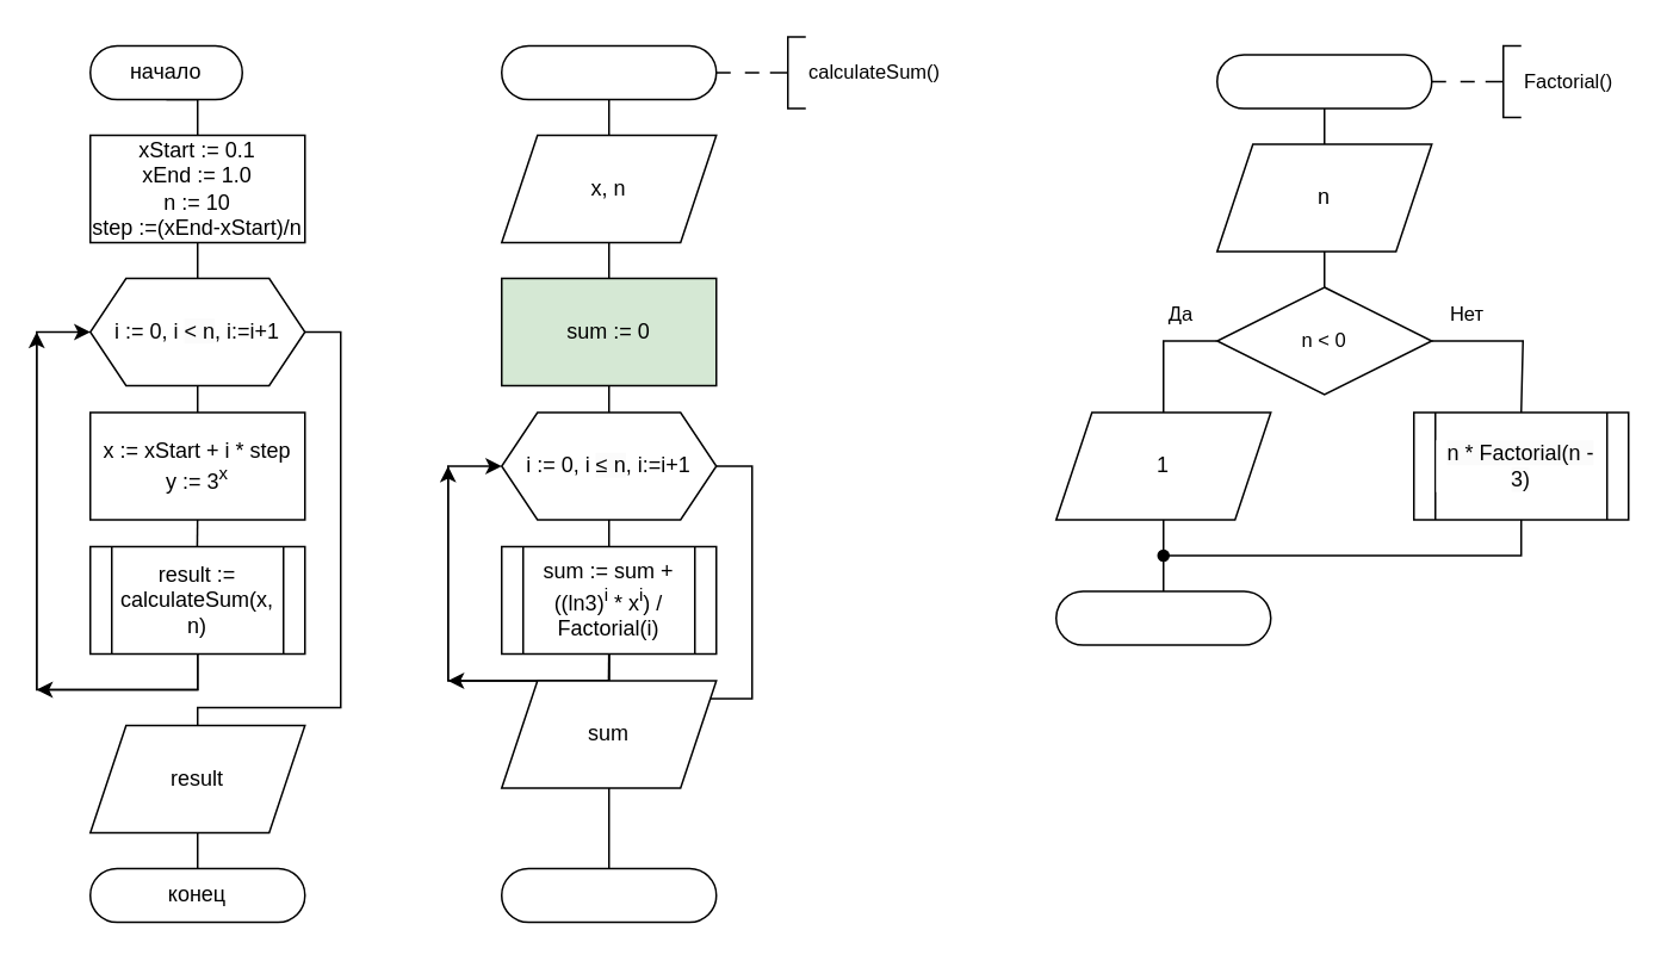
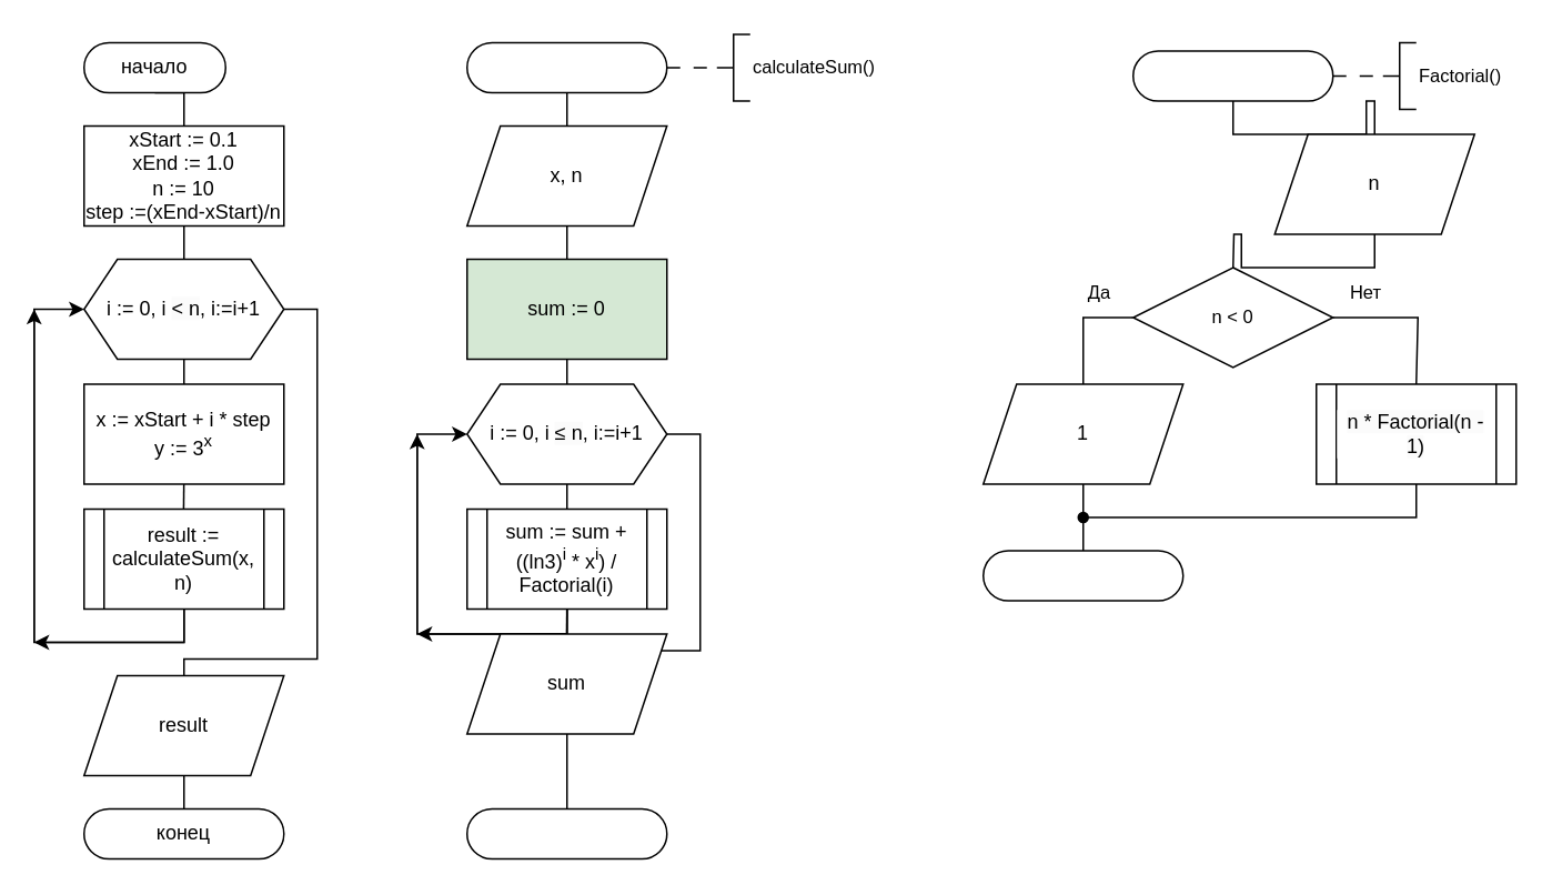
  <mxCell id="0" />
  <mxCell id="1" parent="0" />
  <mxCell id="2" style="edgeStyle=orthogonalEdgeStyle;shape=connector;rounded=0;orthogonalLoop=1;jettySize=auto;html=1;exitX=0.5;exitY=1;exitDx=0;exitDy=0;strokeColor=default;align=center;verticalAlign=middle;fontFamily=Helvetica;fontSize=11;fontColor=default;labelBackgroundColor=default;startFill=0;endArrow=none;" edge="1" parent="1" source="3" target="7"><mxGeometry relative="1" as="geometry" /></mxCell>
  <mxCell id="3" value="" style="rounded=1;whiteSpace=wrap;html=1;arcSize=50;" vertex="1" parent="1"><mxGeometry x="280" y="25" width="120" height="30" as="geometry" /></mxCell>
  <mxCell id="4" value="calculateSum()" style="strokeWidth=1;html=1;shape=mxgraph.flowchart.annotation_2;align=left;labelPosition=right;pointerEvents=1;fontFamily=Helvetica;fontSize=11;fontColor=default;labelBackgroundColor=default;" vertex="1" parent="1"><mxGeometry x="430" y="20" width="20" height="40" as="geometry" /></mxCell>
  <mxCell id="5" style="edgeStyle=orthogonalEdgeStyle;shape=connector;rounded=0;orthogonalLoop=1;jettySize=auto;html=1;exitX=1;exitY=0.5;exitDx=0;exitDy=0;entryX=0;entryY=0.5;entryDx=0;entryDy=0;entryPerimeter=0;strokeColor=default;align=center;verticalAlign=middle;fontFamily=Helvetica;fontSize=11;fontColor=default;labelBackgroundColor=default;startFill=0;endArrow=none;dashed=1;dashPattern=8 8;" edge="1" parent="1" source="3" target="4"><mxGeometry relative="1" as="geometry" /></mxCell>
  <mxCell id="6" style="edgeStyle=orthogonalEdgeStyle;shape=connector;rounded=0;orthogonalLoop=1;jettySize=auto;html=1;exitX=0.5;exitY=1;exitDx=0;exitDy=0;entryX=0.5;entryY=0;entryDx=0;entryDy=0;strokeColor=default;align=center;verticalAlign=middle;fontFamily=Helvetica;fontSize=11;fontColor=default;labelBackgroundColor=default;startFill=0;endArrow=none;" edge="1" parent="1" source="7"><mxGeometry relative="1" as="geometry"><mxPoint x="340" y="160" as="targetPoint" /></mxGeometry></mxCell>
  <mxCell id="7" value="x, n" style="shape=parallelogram;perimeter=parallelogramPerimeter;whiteSpace=wrap;html=1;fixedSize=1;" vertex="1" parent="1"><mxGeometry x="280" y="75" width="120" height="60" as="geometry" /></mxCell>
  <mxCell id="8" value="" style="endArrow=classic;html=1;rounded=0;strokeColor=default;align=center;verticalAlign=middle;fontFamily=Helvetica;fontSize=11;fontColor=default;labelBackgroundColor=default;edgeStyle=orthogonalEdgeStyle;" edge="1" parent="1"><mxGeometry width="50" height="50" relative="1" as="geometry"><mxPoint x="250" y="380" as="sourcePoint" /><mxPoint x="250" y="260" as="targetPoint" /></mxGeometry></mxCell>
  <mxCell id="9" style="edgeStyle=orthogonalEdgeStyle;shape=connector;rounded=0;orthogonalLoop=1;jettySize=auto;html=1;exitX=0.5;exitY=1;exitDx=0;exitDy=0;strokeColor=default;align=center;verticalAlign=middle;fontFamily=Helvetica;fontSize=11;fontColor=default;labelBackgroundColor=default;startFill=0;endArrow=classic;endFill=1;" edge="1" parent="1"><mxGeometry relative="1" as="geometry"><mxPoint x="250" y="380" as="targetPoint" /><Array as="points"><mxPoint x="340" y="380" /></Array><mxPoint x="340" y="360" as="sourcePoint" /></mxGeometry></mxCell>
  <mxCell id="10" style="edgeStyle=orthogonalEdgeStyle;shape=connector;rounded=0;orthogonalLoop=1;jettySize=auto;html=1;exitX=0.5;exitY=0;exitDx=0;exitDy=0;exitPerimeter=0;entryX=0.5;entryY=1;entryDx=0;entryDy=0;strokeColor=default;align=center;verticalAlign=middle;fontFamily=Helvetica;fontSize=11;fontColor=default;labelBackgroundColor=default;startFill=0;endArrow=none;" edge="1" parent="1"><mxGeometry relative="1" as="geometry"><mxPoint x="340" y="290" as="targetPoint" /><mxPoint x="340" y="300" as="sourcePoint" /></mxGeometry></mxCell>
  <mxCell id="11" style="edgeStyle=orthogonalEdgeStyle;shape=connector;rounded=0;orthogonalLoop=1;jettySize=auto;html=1;exitX=0.5;exitY=1;exitDx=0;exitDy=0;exitPerimeter=0;strokeColor=default;align=center;verticalAlign=middle;fontFamily=Helvetica;fontSize=11;fontColor=default;labelBackgroundColor=default;startFill=0;endArrow=none;" edge="1" parent="1"><mxGeometry relative="1" as="geometry"><mxPoint x="339.793" y="380" as="targetPoint" /><mxPoint x="340" y="360" as="sourcePoint" /></mxGeometry></mxCell>
  <mxCell id="12" style="edgeStyle=orthogonalEdgeStyle;shape=connector;rounded=0;orthogonalLoop=1;jettySize=auto;html=1;exitX=0.5;exitY=1;exitDx=0;exitDy=0;entryX=0;entryY=0.5;entryDx=0;entryDy=0;strokeColor=default;align=center;verticalAlign=middle;fontFamily=Helvetica;fontSize=11;fontColor=default;labelBackgroundColor=default;startFill=0;endArrow=classic;endFill=1;" edge="1" parent="1" target="14"><mxGeometry relative="1" as="geometry"><Array as="points"><mxPoint x="340" y="380" /><mxPoint x="250" y="380" /><mxPoint x="250" y="260" /></Array><mxPoint x="280" y="200" as="targetPoint" /><mxPoint x="340" y="300" as="sourcePoint" /></mxGeometry></mxCell>
  <mxCell id="13" style="edgeStyle=orthogonalEdgeStyle;shape=connector;rounded=0;orthogonalLoop=1;jettySize=auto;html=1;exitX=1;exitY=0.5;exitDx=0;exitDy=0;strokeColor=default;align=center;verticalAlign=middle;fontFamily=Helvetica;fontSize=11;fontColor=default;labelBackgroundColor=default;startFill=0;endArrow=none;entryX=0.5;entryY=0;entryDx=0;entryDy=0;" edge="1" parent="1" source="14" target="18"><mxGeometry relative="1" as="geometry"><mxPoint x="340" y="480" as="targetPoint" /><Array as="points"><mxPoint x="420" y="260" /><mxPoint x="420" y="390" /><mxPoint x="340" y="390" /></Array></mxGeometry></mxCell>
  <mxCell id="14" value="&lt;font&gt;&lt;font face=&quot;Helvetica&quot; style=&quot;background-color: light-dark(rgb(255, 255, 255), rgb(18, 18, 18));&quot;&gt;i := 0, i&amp;nbsp;&lt;/font&gt;&lt;font face=&quot;Helvetica&quot; style=&quot;background-color: rgb(251, 251, 251);&quot;&gt;&lt;span style=&quot;line-height: 107%; font-family: Calibri, sans-serif;&quot;&gt;&lt;font&gt;≤&lt;/font&gt;&lt;/span&gt;&amp;nbsp;n&lt;/font&gt;&lt;font face=&quot;Helvetica&quot; style=&quot;background-color: light-dark(rgb(255, 255, 255), rgb(18, 18, 18));&quot;&gt;, i:=i+1&lt;/font&gt;&lt;/font&gt;" style="shape=hexagon;perimeter=hexagonPerimeter2;whiteSpace=wrap;html=1;fixedSize=1;" vertex="1" parent="1"><mxGeometry x="280" y="230" width="120" height="60" as="geometry" /></mxCell>
  <mxCell id="15" style="edgeStyle=orthogonalEdgeStyle;shape=connector;rounded=0;orthogonalLoop=1;jettySize=auto;html=1;exitX=0.5;exitY=1;exitDx=0;exitDy=0;entryX=0.5;entryY=0;entryDx=0;entryDy=0;strokeColor=default;align=center;verticalAlign=middle;fontFamily=Helvetica;fontSize=11;fontColor=default;labelBackgroundColor=default;startFill=0;endArrow=none;" edge="1" parent="1" source="16" target="14"><mxGeometry relative="1" as="geometry" /></mxCell>
  <mxCell id="16" value="sum := 0" style="rounded=0;whiteSpace=wrap;html=1;fontSize=12;fillColor=#d5e8d4;" vertex="1" parent="1"><mxGeometry x="280" y="155" width="120" height="60" as="geometry" /></mxCell>
  <mxCell id="17" style="edgeStyle=orthogonalEdgeStyle;shape=connector;rounded=0;orthogonalLoop=1;jettySize=auto;html=1;exitX=0.5;exitY=1;exitDx=0;exitDy=0;entryX=0.5;entryY=0;entryDx=0;entryDy=0;strokeColor=default;align=center;verticalAlign=middle;fontFamily=Helvetica;fontSize=11;fontColor=default;labelBackgroundColor=default;startFill=0;endArrow=none;" edge="1" parent="1" source="18" target="19"><mxGeometry relative="1" as="geometry" /></mxCell>
  <mxCell id="18" value="sum" style="shape=parallelogram;perimeter=parallelogramPerimeter;whiteSpace=wrap;html=1;fixedSize=1;" vertex="1" parent="1"><mxGeometry x="280" y="380" width="120" height="60" as="geometry" /></mxCell>
  <mxCell id="19" value="" style="rounded=1;whiteSpace=wrap;html=1;arcSize=50;" vertex="1" parent="1"><mxGeometry x="280" y="485" width="120" height="30" as="geometry" /></mxCell>
  <mxCell id="20" style="edgeStyle=orthogonalEdgeStyle;rounded=0;orthogonalLoop=1;jettySize=auto;html=1;exitX=0.5;exitY=1;exitDx=0;exitDy=0;entryX=0.5;entryY=0;entryDx=0;entryDy=0;endArrow=none;startFill=0;" edge="1" parent="1" source="21"><mxGeometry relative="1" as="geometry"><mxPoint x="110" y="75" as="targetPoint" /></mxGeometry></mxCell>
  <mxCell id="21" value="начало" style="rounded=1;whiteSpace=wrap;html=1;arcSize=50;" vertex="1" parent="1"><mxGeometry x="50" y="25" width="85" height="30" as="geometry" /></mxCell>
  <mxCell id="22" style="edgeStyle=orthogonalEdgeStyle;shape=connector;rounded=0;orthogonalLoop=1;jettySize=auto;html=1;exitX=0.5;exitY=1;exitDx=0;exitDy=0;entryX=0.5;entryY=0;entryDx=0;entryDy=0;strokeColor=default;align=center;verticalAlign=middle;fontFamily=Helvetica;fontSize=11;fontColor=default;labelBackgroundColor=default;startFill=0;endArrow=none;" edge="1" parent="1" source="23" target="30"><mxGeometry relative="1" as="geometry" /></mxCell>
  <mxCell id="23" value="xStart := 0.1&lt;div&gt;xEnd := 1.0&lt;/div&gt;&lt;div&gt;n := 10&lt;/div&gt;&lt;div&gt;step :=(xEnd-xStart)/n&lt;/div&gt;" style="rounded=0;whiteSpace=wrap;html=1;fontSize=12;" vertex="1" parent="1"><mxGeometry x="50" y="75" width="120" height="60" as="geometry" /></mxCell>
  <mxCell id="24" value="" style="endArrow=classic;html=1;rounded=0;strokeColor=default;align=center;verticalAlign=middle;fontFamily=Helvetica;fontSize=11;fontColor=default;labelBackgroundColor=default;edgeStyle=orthogonalEdgeStyle;" edge="1" parent="1"><mxGeometry width="50" height="50" relative="1" as="geometry"><mxPoint x="20" y="385" as="sourcePoint" /><mxPoint x="20" y="185" as="targetPoint" /></mxGeometry></mxCell>
  <mxCell id="25" style="edgeStyle=orthogonalEdgeStyle;shape=connector;rounded=0;orthogonalLoop=1;jettySize=auto;html=1;exitX=0.5;exitY=1;exitDx=0;exitDy=0;strokeColor=default;align=center;verticalAlign=middle;fontFamily=Helvetica;fontSize=11;fontColor=default;labelBackgroundColor=default;startFill=0;endArrow=classic;endFill=1;" edge="1" parent="1"><mxGeometry relative="1" as="geometry"><mxPoint x="20" y="385" as="targetPoint" /><Array as="points"><mxPoint x="110" y="385" /></Array><mxPoint x="110" y="365" as="sourcePoint" /></mxGeometry></mxCell>
  <mxCell id="26" style="edgeStyle=orthogonalEdgeStyle;shape=connector;rounded=0;orthogonalLoop=1;jettySize=auto;html=1;exitX=0.5;exitY=1;exitDx=0;exitDy=0;exitPerimeter=0;strokeColor=default;align=center;verticalAlign=middle;fontFamily=Helvetica;fontSize=11;fontColor=default;labelBackgroundColor=default;startFill=0;endArrow=none;" edge="1" parent="1"><mxGeometry relative="1" as="geometry"><mxPoint x="109.793" y="305" as="targetPoint" /><mxPoint x="110" y="285" as="sourcePoint" /></mxGeometry></mxCell>
  <mxCell id="27" style="edgeStyle=orthogonalEdgeStyle;shape=connector;rounded=0;orthogonalLoop=1;jettySize=auto;html=1;exitX=0.5;exitY=1;exitDx=0;exitDy=0;entryX=0;entryY=0.5;entryDx=0;entryDy=0;strokeColor=default;align=center;verticalAlign=middle;fontFamily=Helvetica;fontSize=11;fontColor=default;labelBackgroundColor=default;startFill=0;endArrow=classic;endFill=1;" edge="1" parent="1"><mxGeometry relative="1" as="geometry"><Array as="points"><mxPoint x="110" y="385" /><mxPoint x="20" y="385" /><mxPoint x="20" y="185" /></Array><mxPoint x="50" y="185" as="targetPoint" /><mxPoint x="110" y="365" as="sourcePoint" /></mxGeometry></mxCell>
  <mxCell id="28" style="edgeStyle=orthogonalEdgeStyle;shape=connector;rounded=0;orthogonalLoop=1;jettySize=auto;html=1;exitX=0.5;exitY=1;exitDx=0;exitDy=0;entryX=0.5;entryY=0;entryDx=0;entryDy=0;strokeColor=default;align=center;verticalAlign=middle;fontFamily=Helvetica;fontSize=11;fontColor=default;labelBackgroundColor=default;startFill=0;endArrow=none;" edge="1" parent="1" source="30" target="31"><mxGeometry relative="1" as="geometry" /></mxCell>
  <mxCell id="29" style="edgeStyle=orthogonalEdgeStyle;shape=connector;rounded=0;orthogonalLoop=1;jettySize=auto;html=1;exitX=1;exitY=0.5;exitDx=0;exitDy=0;strokeColor=default;align=center;verticalAlign=middle;fontFamily=Helvetica;fontSize=11;fontColor=default;labelBackgroundColor=default;startFill=0;endArrow=none;" edge="1" parent="1" source="30"><mxGeometry relative="1" as="geometry"><mxPoint x="110" y="405" as="targetPoint" /><Array as="points"><mxPoint x="190" y="185" /><mxPoint x="190" y="395" /><mxPoint x="110" y="395" /></Array></mxGeometry></mxCell>
  <mxCell id="30" value="&lt;font&gt;&lt;font face=&quot;Helvetica&quot; style=&quot;background-color: light-dark(rgb(255, 255, 255), rgb(18, 18, 18));&quot;&gt;i := 0, i &lt;/font&gt;&lt;font face=&quot;Helvetica&quot; style=&quot;background-color: rgb(251, 251, 251);&quot;&gt;&amp;lt; n&lt;/font&gt;&lt;font face=&quot;Helvetica&quot; style=&quot;background-color: light-dark(rgb(255, 255, 255), rgb(18, 18, 18));&quot;&gt;, i:=i+1&lt;/font&gt;&lt;/font&gt;" style="shape=hexagon;perimeter=hexagonPerimeter2;whiteSpace=wrap;html=1;fixedSize=1;" vertex="1" parent="1"><mxGeometry x="50" y="155" width="120" height="60" as="geometry" /></mxCell>
  <mxCell id="31" value="x := xStart + i * step&lt;div&gt;y := 3&lt;sup&gt;x&lt;/sup&gt;&lt;/div&gt;" style="rounded=0;whiteSpace=wrap;html=1;fontSize=12;" vertex="1" parent="1"><mxGeometry x="50" y="230" width="120" height="60" as="geometry" /></mxCell>
  <mxCell id="32" value="result := calculateSum(x, n)" style="shape=process;whiteSpace=wrap;html=1;backgroundOutline=1;" vertex="1" parent="1"><mxGeometry x="50" y="305" width="120" height="60" as="geometry" /></mxCell>
  <mxCell id="33" style="edgeStyle=orthogonalEdgeStyle;shape=connector;rounded=0;orthogonalLoop=1;jettySize=auto;html=1;exitX=0.5;exitY=1;exitDx=0;exitDy=0;entryX=0.5;entryY=0;entryDx=0;entryDy=0;strokeColor=default;align=center;verticalAlign=middle;fontFamily=Helvetica;fontSize=11;fontColor=default;labelBackgroundColor=default;startFill=0;endArrow=none;" edge="1" parent="1" source="34" target="35"><mxGeometry relative="1" as="geometry" /></mxCell>
  <mxCell id="34" value="result" style="shape=parallelogram;perimeter=parallelogramPerimeter;whiteSpace=wrap;html=1;fixedSize=1;" vertex="1" parent="1"><mxGeometry x="50" y="405" width="120" height="60" as="geometry" /></mxCell>
  <mxCell id="35" value="конец" style="rounded=1;whiteSpace=wrap;html=1;arcSize=50;" vertex="1" parent="1"><mxGeometry x="50" y="485" width="120" height="30" as="geometry" /></mxCell>
  <mxCell id="36" value="sum := sum + ((ln3)&lt;sup&gt;i&lt;/sup&gt;&amp;nbsp;* x&lt;sup&gt;i&lt;/sup&gt;)&amp;nbsp;/ Factorial(i)" style="shape=process;whiteSpace=wrap;html=1;backgroundOutline=1;" vertex="1" parent="1"><mxGeometry x="280" y="305" width="120" height="60" as="geometry" /></mxCell>
  <mxCell id="37" style="edgeStyle=orthogonalEdgeStyle;shape=connector;rounded=0;orthogonalLoop=1;jettySize=auto;html=1;exitX=0.5;exitY=1;exitDx=0;exitDy=0;strokeColor=default;align=center;verticalAlign=middle;fontFamily=Helvetica;fontSize=11;fontColor=default;labelBackgroundColor=default;startFill=0;endArrow=none;" edge="1" parent="1" source="38" target="42"><mxGeometry relative="1" as="geometry" /></mxCell>
  <mxCell id="38" value="" style="rounded=1;whiteSpace=wrap;html=1;arcSize=50;" vertex="1" parent="1"><mxGeometry x="680" y="30" width="120" height="30" as="geometry" /></mxCell>
  <mxCell id="39" value="Factorial()" style="strokeWidth=1;html=1;shape=mxgraph.flowchart.annotation_2;align=left;labelPosition=right;pointerEvents=1;fontFamily=Helvetica;fontSize=11;fontColor=default;labelBackgroundColor=default;" vertex="1" parent="1"><mxGeometry x="830" y="25" width="20" height="40" as="geometry" /></mxCell>
  <mxCell id="40" style="edgeStyle=orthogonalEdgeStyle;shape=connector;rounded=0;orthogonalLoop=1;jettySize=auto;html=1;exitX=1;exitY=0.5;exitDx=0;exitDy=0;entryX=0;entryY=0.5;entryDx=0;entryDy=0;entryPerimeter=0;strokeColor=default;align=center;verticalAlign=middle;fontFamily=Helvetica;fontSize=11;fontColor=default;labelBackgroundColor=default;startFill=0;endArrow=none;dashed=1;dashPattern=8 8;" edge="1" parent="1" source="38" target="39"><mxGeometry relative="1" as="geometry" /></mxCell>
  <mxCell id="41" style="edgeStyle=orthogonalEdgeStyle;shape=connector;rounded=0;orthogonalLoop=1;jettySize=auto;html=1;exitX=0.5;exitY=1;exitDx=0;exitDy=0;entryX=0.5;entryY=0;entryDx=0;entryDy=0;strokeColor=default;align=center;verticalAlign=middle;fontFamily=Helvetica;fontSize=11;fontColor=default;labelBackgroundColor=default;startFill=0;endArrow=none;" edge="1" parent="1" source="42"><mxGeometry relative="1" as="geometry"><mxPoint x="740" y="160" as="targetPoint" /></mxGeometry></mxCell>
- <mxCell id="42" value="n" style="shape=parallelogram;perimeter=parallelogramPerimeter;whiteSpace=wrap;html=1;fixedSize=1;" vertex="1" parent="1"><mxGeometry x="680" y="80" width="120" height="60" as="geometry" /></mxCell>
+ <mxCell id="42" value="n" style="shape=parallelogram;perimeter=parallelogramPerimeter;whiteSpace=wrap;html=1;fixedSize=1;" vertex="1" parent="1"><mxGeometry x="765" y="80" width="120" height="60" as="geometry" /></mxCell>
  <mxCell id="43" style="edgeStyle=orthogonalEdgeStyle;shape=connector;rounded=0;orthogonalLoop=1;jettySize=auto;html=1;exitX=0;exitY=0.5;exitDx=0;exitDy=0;strokeColor=default;align=center;verticalAlign=middle;fontFamily=Helvetica;fontSize=11;fontColor=default;labelBackgroundColor=default;startFill=0;endArrow=none;" edge="1" parent="1" source="45"><mxGeometry relative="1" as="geometry"><mxPoint x="650" y="230" as="targetPoint" /><Array as="points"><mxPoint x="650" y="190" /><mxPoint x="650" y="230" /></Array></mxGeometry></mxCell>
  <mxCell id="44" style="edgeStyle=orthogonalEdgeStyle;shape=connector;rounded=0;orthogonalLoop=1;jettySize=auto;html=1;exitX=1;exitY=0.5;exitDx=0;exitDy=0;strokeColor=default;align=center;verticalAlign=middle;fontFamily=Helvetica;fontSize=11;fontColor=default;labelBackgroundColor=default;startFill=0;endArrow=none;" edge="1" parent="1" source="45"><mxGeometry relative="1" as="geometry"><mxPoint x="850" y="230" as="targetPoint" /><Array as="points"><mxPoint x="851" y="190" /><mxPoint x="851" y="230" /></Array></mxGeometry></mxCell>
  <mxCell id="45" value="n &amp;lt; 0" style="rhombus;whiteSpace=wrap;html=1;fontFamily=Helvetica;fontSize=11;fontColor=default;labelBackgroundColor=default;" vertex="1" parent="1"><mxGeometry x="680" y="160" width="120" height="60" as="geometry" /></mxCell>
  <mxCell id="46" value="Да" style="text;html=1;align=center;verticalAlign=middle;whiteSpace=wrap;rounded=0;fontFamily=Helvetica;fontSize=11;fontColor=default;labelBackgroundColor=default;" vertex="1" parent="1"><mxGeometry x="630" y="160" width="60" height="30" as="geometry" /></mxCell>
  <mxCell id="47" value="Нет" style="text;html=1;align=center;verticalAlign=middle;whiteSpace=wrap;rounded=0;fontFamily=Helvetica;fontSize=11;fontColor=default;labelBackgroundColor=default;" vertex="1" parent="1"><mxGeometry x="790" y="160" width="60" height="30" as="geometry" /></mxCell>
  <mxCell id="48" style="edgeStyle=orthogonalEdgeStyle;shape=connector;rounded=0;orthogonalLoop=1;jettySize=auto;html=1;exitX=0.5;exitY=1;exitDx=0;exitDy=0;strokeColor=default;align=center;verticalAlign=middle;fontFamily=Helvetica;fontSize=11;fontColor=default;labelBackgroundColor=default;startFill=0;endArrow=none;" edge="1" parent="1" source="49"><mxGeometry relative="1" as="geometry"><mxPoint x="650" y="350" as="targetPoint" /></mxGeometry></mxCell>
  <mxCell id="49" value="1" style="shape=parallelogram;perimeter=parallelogramPerimeter;whiteSpace=wrap;html=1;fixedSize=1;" vertex="1" parent="1"><mxGeometry x="590" y="230" width="120" height="60" as="geometry" /></mxCell>
  <mxCell id="50" style="edgeStyle=orthogonalEdgeStyle;shape=connector;rounded=0;orthogonalLoop=1;jettySize=auto;html=1;exitX=0.5;exitY=1;exitDx=0;exitDy=0;strokeColor=default;align=center;verticalAlign=middle;fontFamily=Helvetica;fontSize=11;fontColor=default;labelBackgroundColor=default;startFill=0;endArrow=oval;endFill=1;" edge="1" parent="1" source="51"><mxGeometry relative="1" as="geometry"><mxPoint x="650" y="310" as="targetPoint" /><Array as="points"><mxPoint x="850" y="310" /></Array></mxGeometry></mxCell>
- <mxCell id="51" value="&lt;font&gt;&lt;span style=&quot;color: rgb(0, 0, 0); font-family: Helvetica; font-style: normal; font-variant-ligatures: normal; font-variant-caps: normal; font-weight: 400; letter-spacing: normal; orphans: 2; text-align: center; text-indent: 0px; text-transform: none; widows: 2; word-spacing: 0px; -webkit-text-stroke-width: 0px; white-space: normal; background-color: rgb(251, 251, 251); text-decoration-thickness: initial; text-decoration-style: initial; text-decoration-color: initial; float: none; display: inline !important;&quot;&gt;n * Factorial(n - 3)&lt;/span&gt;&lt;br&gt;&lt;/font&gt;" style="shape=process;whiteSpace=wrap;html=1;backgroundOutline=1;fontFamily=Helvetica;fontSize=12;fontColor=default;labelBackgroundColor=default;" vertex="1" parent="1"><mxGeometry x="790" y="230" width="120" height="60" as="geometry" /></mxCell>
+ <mxCell id="51" value="&lt;font&gt;&lt;span style=&quot;color: rgb(0, 0, 0); font-family: Helvetica; font-style: normal; font-variant-ligatures: normal; font-variant-caps: normal; font-weight: 400; letter-spacing: normal; orphans: 2; text-align: center; text-indent: 0px; text-transform: none; widows: 2; word-spacing: 0px; -webkit-text-stroke-width: 0px; white-space: normal; background-color: rgb(251, 251, 251); text-decoration-thickness: initial; text-decoration-style: initial; text-decoration-color: initial; float: none; display: inline !important;&quot;&gt;n * Factorial(n - 1)&lt;/span&gt;&lt;br&gt;&lt;/font&gt;" style="shape=process;whiteSpace=wrap;html=1;backgroundOutline=1;fontFamily=Helvetica;fontSize=12;fontColor=default;labelBackgroundColor=default;" vertex="1" parent="1"><mxGeometry x="790" y="230" width="120" height="60" as="geometry" /></mxCell>
  <mxCell id="52" value="" style="rounded=1;whiteSpace=wrap;html=1;arcSize=50;" vertex="1" parent="1"><mxGeometry x="590" y="330" width="120" height="30" as="geometry" /></mxCell>
